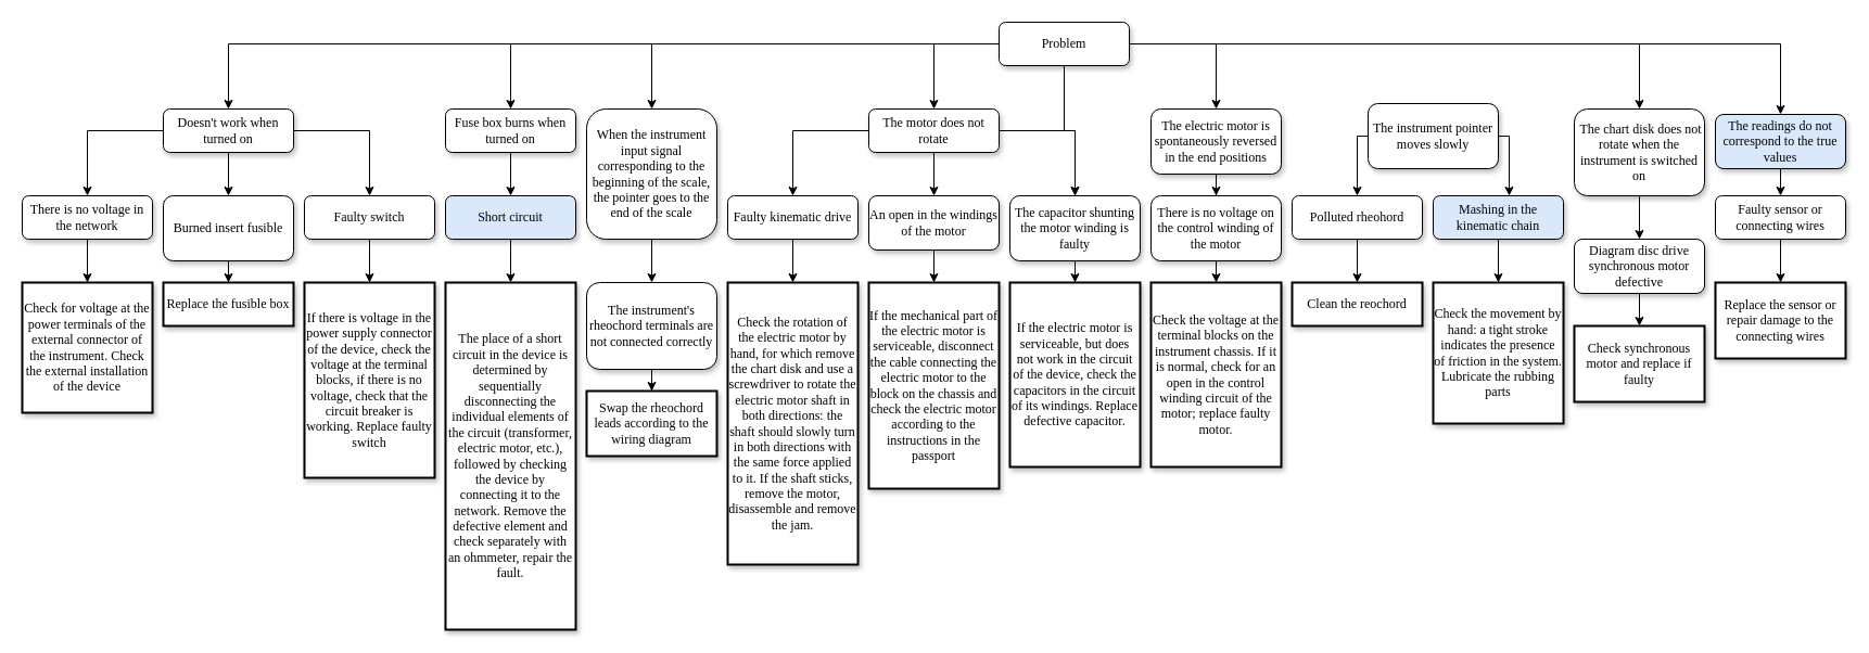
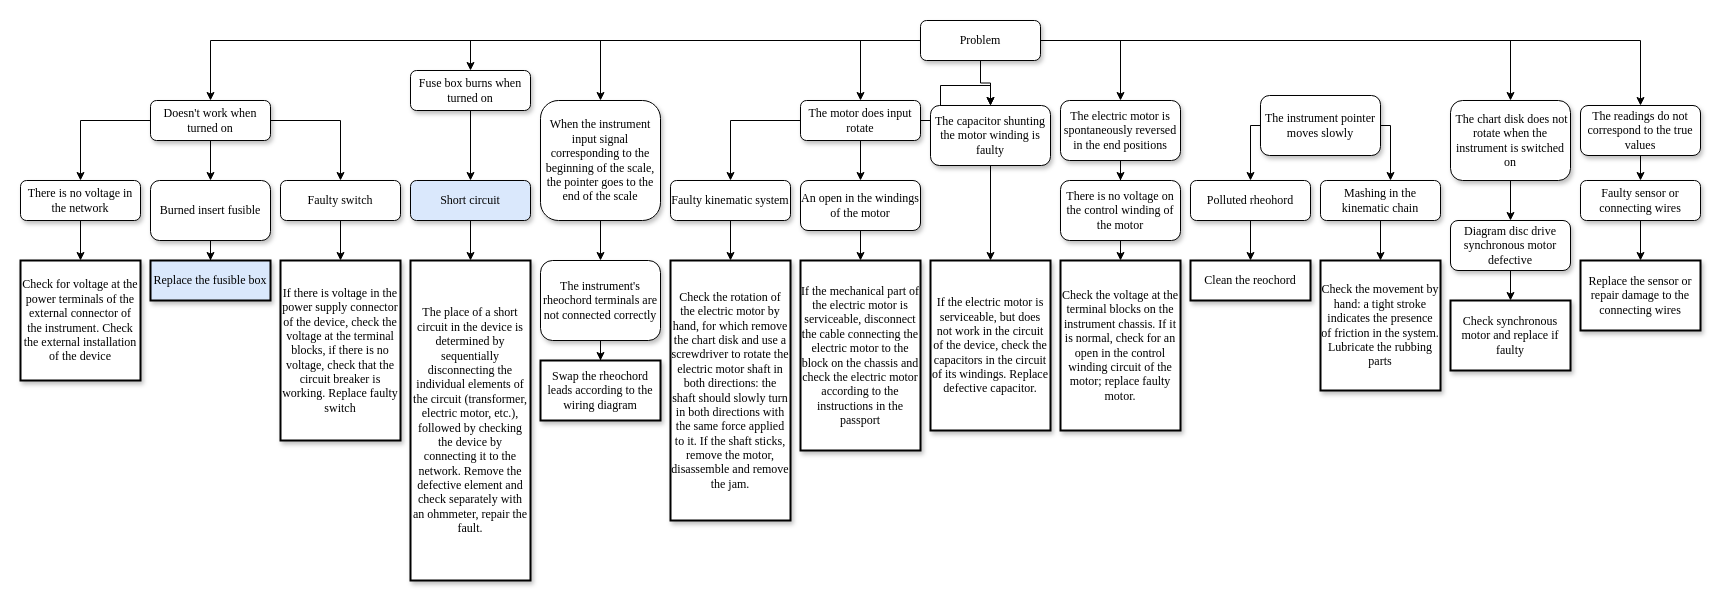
  <mxCell id="0" />
  <mxCell id="1" parent="0" />
  <mxCell id="2" value="" style="edgeStyle=orthogonalEdgeStyle;rounded=0;orthogonalLoop=1;jettySize=auto;html=1;entryX=0.5;entryY=0;entryDx=0;entryDy=0;" edge="1" parent="1" source="10" target="26"><mxGeometry relative="1" as="geometry"><mxPoint x="550" y="100" as="targetPoint" /></mxGeometry></mxCell>
  <mxCell id="3" value="" style="edgeStyle=orthogonalEdgeStyle;rounded=0;orthogonalLoop=1;jettySize=auto;html=1;" edge="1" parent="1" source="10" target="20"><mxGeometry relative="1" as="geometry"><Array as="points"><mxPoint x="470" y="40" /></Array></mxGeometry></mxCell>
  <mxCell id="4" value="" style="edgeStyle=orthogonalEdgeStyle;rounded=0;orthogonalLoop=1;jettySize=auto;html=1;entryX=0.5;entryY=0;entryDx=0;entryDy=0;" edge="1" parent="1" source="10" target="34"><mxGeometry relative="1" as="geometry"><mxPoint x="720" y="140" as="targetPoint" /><Array as="points"><mxPoint x="600" y="40" /></Array></mxGeometry></mxCell>
  <mxCell id="5" value="" style="edgeStyle=orthogonalEdgeStyle;rounded=0;orthogonalLoop=1;jettySize=auto;html=1;" edge="1" parent="1" source="10" target="14"><mxGeometry relative="1" as="geometry"><Array as="points"><mxPoint x="860" y="40" /></Array></mxGeometry></mxCell>
  <mxCell id="6" style="edgeStyle=orthogonalEdgeStyle;rounded=0;orthogonalLoop=1;jettySize=auto;html=1;entryX=0.5;entryY=0;entryDx=0;entryDy=0;" edge="1" parent="1" source="10" target="48"><mxGeometry relative="1" as="geometry"><Array as="points"><mxPoint x="1120" y="40" /></Array></mxGeometry></mxCell>
  <mxCell id="7" style="edgeStyle=orthogonalEdgeStyle;rounded=0;orthogonalLoop=1;jettySize=auto;html=1;" edge="1" parent="1" source="10" target="45"><mxGeometry relative="1" as="geometry" /></mxCell>
  <mxCell id="8" style="edgeStyle=orthogonalEdgeStyle;rounded=0;orthogonalLoop=1;jettySize=auto;html=1;entryX=0.5;entryY=0;entryDx=0;entryDy=0;" edge="1" parent="1" source="10" target="62"><mxGeometry relative="1" as="geometry" /></mxCell>
  <mxCell id="9" style="edgeStyle=orthogonalEdgeStyle;rounded=0;orthogonalLoop=1;jettySize=auto;html=1;exitX=1;exitY=0.5;exitDx=0;exitDy=0;entryX=0.5;entryY=0;entryDx=0;entryDy=0;" edge="1" parent="1" source="10" target="67"><mxGeometry relative="1" as="geometry" /></mxCell>
  <mxCell id="10" value="Problem" style="whiteSpace=wrap;html=1;rounded=1;shadow=1;labelBackgroundColor=none;strokeWidth=1;fontFamily=Verdana;fontSize=12;align=center;" parent="1" vertex="1"><mxGeometry x="920" width="120" height="40" as="geometry" y="20" /></mxCell>
  <mxCell id="11" value="" style="edgeStyle=orthogonalEdgeStyle;rounded=0;orthogonalLoop=1;jettySize=auto;html=1;" edge="1" parent="1" source="14" target="18"><mxGeometry relative="1" as="geometry"><Array as="points"><mxPoint x="730" y="120" /></Array></mxGeometry></mxCell>
  <mxCell id="12" value="" style="edgeStyle=orthogonalEdgeStyle;rounded=0;orthogonalLoop=1;jettySize=auto;html=1;" edge="1" parent="1" source="14" target="16"><mxGeometry relative="1" as="geometry"><Array as="points"><mxPoint x="900" y="120" /></Array></mxGeometry></mxCell>
  <mxCell id="13" style="edgeStyle=orthogonalEdgeStyle;rounded=0;orthogonalLoop=1;jettySize=auto;html=1;exitX=1;exitY=0.5;exitDx=0;exitDy=0;entryX=0.5;entryY=0;entryDx=0;entryDy=0;" edge="1" parent="1" source="14" target="45"><mxGeometry relative="1" as="geometry" /></mxCell>
- <mxCell id="14" value="The motor does not rotate" style="whiteSpace=wrap;html=1;rounded=1;shadow=1;labelBackgroundColor=none;strokeWidth=1;fontFamily=Verdana;fontSize=12;align=center;" vertex="1" parent="1"><mxGeometry x="800" y="100" width="120" height="40" as="geometry" /></mxCell>
+ <mxCell id="14" value="The motor does input rotate" style="whiteSpace=wrap;html=1;rounded=1;shadow=1;labelBackgroundColor=none;strokeWidth=1;fontFamily=Verdana;fontSize=12;align=center;" vertex="1" parent="1"><mxGeometry x="800" y="100" width="120" height="40" as="geometry" /></mxCell>
  <mxCell id="15" style="edgeStyle=orthogonalEdgeStyle;rounded=0;orthogonalLoop=1;jettySize=auto;html=1;entryX=0.5;entryY=0;entryDx=0;entryDy=0;" edge="1" parent="1" source="16" target="43"><mxGeometry relative="1" as="geometry" /></mxCell>
  <mxCell id="16" value="An open in the windings of the motor" style="whiteSpace=wrap;html=1;rounded=1;shadow=1;labelBackgroundColor=none;strokeWidth=1;fontFamily=Verdana;fontSize=12;align=center;" vertex="1" parent="1"><mxGeometry x="800" y="180" width="120" height="50" as="geometry" /></mxCell>
  <mxCell id="17" style="edgeStyle=orthogonalEdgeStyle;rounded=0;orthogonalLoop=1;jettySize=auto;html=1;entryX=0.5;entryY=0;entryDx=0;entryDy=0;" edge="1" parent="1" source="18" target="42"><mxGeometry relative="1" as="geometry" /></mxCell>
- <mxCell id="18" value="Faulty kinematic drive" style="whiteSpace=wrap;html=1;rounded=1;shadow=1;labelBackgroundColor=none;strokeWidth=1;fontFamily=Verdana;fontSize=12;align=center;" vertex="1" parent="1"><mxGeometry x="670" y="180" width="120" height="40" as="geometry" /></mxCell>
+ <mxCell id="18" value="Faulty kinematic system" style="whiteSpace=wrap;html=1;rounded=1;shadow=1;labelBackgroundColor=none;strokeWidth=1;fontFamily=Verdana;fontSize=12;align=center;" vertex="1" parent="1"><mxGeometry x="670" y="180" width="120" height="40" as="geometry" /></mxCell>
  <mxCell id="19" value="" style="edgeStyle=orthogonalEdgeStyle;rounded=0;orthogonalLoop=1;jettySize=auto;html=1;" edge="1" parent="1" source="20" target="22"><mxGeometry relative="1" as="geometry" /></mxCell>
- <mxCell id="20" value="Fuse box burns when turned on" style="whiteSpace=wrap;html=1;rounded=1;shadow=1;labelBackgroundColor=none;strokeWidth=1;fontFamily=Verdana;fontSize=12;align=center;" vertex="1" parent="1"><mxGeometry x="410" y="100" width="120" height="40" as="geometry" /></mxCell>
+ <mxCell id="20" value="Fuse box burns when turned on" style="whiteSpace=wrap;html=1;rounded=1;shadow=1;labelBackgroundColor=none;strokeWidth=1;fontFamily=Verdana;fontSize=12;align=center;" vertex="1" parent="1"><mxGeometry x="410" y="70" width="120" height="40" as="geometry" /></mxCell>
  <mxCell id="21" style="edgeStyle=orthogonalEdgeStyle;rounded=0;orthogonalLoop=1;jettySize=auto;html=1;entryX=0.5;entryY=0;entryDx=0;entryDy=0;" edge="1" parent="1" source="22" target="40"><mxGeometry relative="1" as="geometry" /></mxCell>
  <mxCell id="22" value="Short circuit" style="whiteSpace=wrap;html=1;rounded=1;shadow=1;labelBackgroundColor=none;strokeWidth=1;fontFamily=Verdana;fontSize=12;align=center;fillColor=#dae8fc;" vertex="1" parent="1"><mxGeometry x="410" y="180" width="120" height="40" as="geometry" /></mxCell>
  <mxCell id="23" value="" style="edgeStyle=orthogonalEdgeStyle;rounded=0;orthogonalLoop=1;jettySize=auto;html=1;" edge="1" parent="1" source="26" target="32"><mxGeometry relative="1" as="geometry"><Array as="points"><mxPoint x="80" y="120" /></Array></mxGeometry></mxCell>
  <mxCell id="24" value="" style="edgeStyle=orthogonalEdgeStyle;rounded=0;orthogonalLoop=1;jettySize=auto;html=1;exitX=0.25;exitY=1;exitDx=0;exitDy=0;" edge="1" parent="1" source="26" target="30"><mxGeometry relative="1" as="geometry"><mxPoint x="380" y="190" as="sourcePoint" /><Array as="points"><mxPoint x="210" y="140" /></Array></mxGeometry></mxCell>
  <mxCell id="25" value="" style="edgeStyle=orthogonalEdgeStyle;rounded=0;orthogonalLoop=1;jettySize=auto;html=1;" edge="1" parent="1" source="26" target="28"><mxGeometry relative="1" as="geometry" /></mxCell>
  <mxCell id="26" value="Doesn't work when turned on" style="whiteSpace=wrap;html=1;rounded=1;shadow=1;labelBackgroundColor=none;strokeWidth=1;fontFamily=Verdana;fontSize=12;align=center;" parent="1" vertex="1"><mxGeometry x="150" y="100" width="120" height="40" as="geometry" /></mxCell>
  <mxCell id="27" style="edgeStyle=orthogonalEdgeStyle;rounded=0;orthogonalLoop=1;jettySize=auto;html=1;entryX=0.5;entryY=0;entryDx=0;entryDy=0;" edge="1" parent="1" source="28" target="39"><mxGeometry relative="1" as="geometry" /></mxCell>
  <mxCell id="28" value="Faulty switch" style="whiteSpace=wrap;html=1;rounded=1;shadow=1;labelBackgroundColor=none;strokeWidth=1;fontFamily=Verdana;fontSize=12;align=center;" vertex="1" parent="1"><mxGeometry x="280" y="180" width="120" height="40" as="geometry" /></mxCell>
  <mxCell id="29" style="edgeStyle=orthogonalEdgeStyle;rounded=0;orthogonalLoop=1;jettySize=auto;html=1;" edge="1" parent="1" source="30" target="38"><mxGeometry relative="1" as="geometry" /></mxCell>
  <mxCell id="30" value="Burned insert fusible" style="whiteSpace=wrap;html=1;rounded=1;shadow=1;labelBackgroundColor=none;strokeWidth=1;fontFamily=Verdana;fontSize=12;align=center;" vertex="1" parent="1"><mxGeometry x="150" y="180" width="120" height="60" as="geometry" /></mxCell>
  <mxCell id="31" value="" style="edgeStyle=orthogonalEdgeStyle;rounded=0;orthogonalLoop=1;jettySize=auto;html=1;" edge="1" parent="1" source="32" target="37"><mxGeometry relative="1" as="geometry" /></mxCell>
  <mxCell id="32" value="There is no voltage in the network" style="whiteSpace=wrap;html=1;rounded=1;shadow=1;labelBackgroundColor=none;strokeWidth=1;fontFamily=Verdana;fontSize=12;align=center;" vertex="1" parent="1"><mxGeometry y="180" width="120" height="40" as="geometry" x="20" /></mxCell>
  <mxCell id="33" value="" style="edgeStyle=orthogonalEdgeStyle;rounded=0;orthogonalLoop=1;jettySize=auto;html=1;" edge="1" parent="1" source="34" target="36"><mxGeometry relative="1" as="geometry" /></mxCell>
  <mxCell id="34" value="When the instrument input signal corresponding to the beginning of the scale, the pointer goes to the end of the scale" style="whiteSpace=wrap;html=1;rounded=1;shadow=1;labelBackgroundColor=none;strokeWidth=1;fontFamily=Verdana;fontSize=12;align=center;" parent="1" vertex="1"><mxGeometry x="540" y="100" width="120" height="120" as="geometry" /></mxCell>
  <mxCell id="35" style="edgeStyle=orthogonalEdgeStyle;rounded=0;orthogonalLoop=1;jettySize=auto;html=1;exitX=0.5;exitY=1;exitDx=0;exitDy=0;" edge="1" parent="1" source="36" target="41"><mxGeometry relative="1" as="geometry" /></mxCell>
  <mxCell id="36" value="The instrument's rheochord terminals are not connected correctly" style="whiteSpace=wrap;html=1;rounded=1;shadow=1;labelBackgroundColor=none;strokeWidth=1;fontFamily=Verdana;fontSize=12;align=center;" vertex="1" parent="1"><mxGeometry x="540" y="260" width="120" height="80" as="geometry" /></mxCell>
  <mxCell id="37" value="Check for voltage at the power terminals of the external connector of the instrument. Check the external installation of the device" style="whiteSpace=wrap;html=1;rounded=0;shadow=1;labelBackgroundColor=none;strokeWidth=2;fontFamily=Verdana;fontSize=12;align=center;" parent="1" vertex="1"><mxGeometry y="260" width="120" height="120" as="geometry" x="20" /></mxCell>
- <mxCell id="38" value="Replace the fusible box" style="whiteSpace=wrap;html=1;rounded=0;shadow=1;labelBackgroundColor=none;strokeWidth=2;fontFamily=Verdana;fontSize=12;align=center;" vertex="1" parent="1"><mxGeometry x="150" y="260" width="120" height="40" as="geometry" /></mxCell>
+ <mxCell id="38" value="Replace the fusible box" style="whiteSpace=wrap;html=1;rounded=0;shadow=1;labelBackgroundColor=none;strokeWidth=2;fontFamily=Verdana;fontSize=12;align=center;fillColor=#dae8fc;" vertex="1" parent="1"><mxGeometry x="150" y="260" width="120" height="40" as="geometry" /></mxCell>
  <mxCell id="39" value="If there is voltage in the power supply connector of the device, check the voltage at the terminal blocks, if there is no voltage, check that the circuit breaker is working. Replace faulty switch" style="whiteSpace=wrap;html=1;rounded=0;shadow=1;labelBackgroundColor=none;strokeWidth=2;fontFamily=Verdana;fontSize=12;align=center;" vertex="1" parent="1"><mxGeometry x="280" y="260" width="120" height="180" as="geometry" /></mxCell>
  <mxCell id="40" value="The place of a short circuit in the device is determined by sequentially disconnecting the individual elements of the circuit (transformer, electric motor, etc.), followed by checking the device by connecting it to the network. Remove the defective element and check separately with an ohmmeter, repair the fault." style="whiteSpace=wrap;html=1;rounded=0;shadow=1;labelBackgroundColor=none;strokeWidth=2;fontFamily=Verdana;fontSize=12;align=center;" vertex="1" parent="1"><mxGeometry x="410" y="260" width="120" height="320" as="geometry" /></mxCell>
  <mxCell id="41" value="Swap the rheochord leads according to the wiring diagram" style="whiteSpace=wrap;html=1;rounded=0;shadow=1;labelBackgroundColor=none;strokeWidth=2;fontFamily=Verdana;fontSize=12;align=center;" vertex="1" parent="1"><mxGeometry x="540" y="360" width="120" height="60" as="geometry" /></mxCell>
  <mxCell id="42" value="Check the rotation of the electric motor by hand, for which remove the chart disk and use a screwdriver to rotate the electric motor shaft in both directions: the shaft should slowly turn in both directions with the same force applied to it. If the shaft sticks, remove the motor, disassemble and remove the jam." style="whiteSpace=wrap;html=1;rounded=0;shadow=1;labelBackgroundColor=none;strokeWidth=2;fontFamily=Verdana;fontSize=12;align=center;" vertex="1" parent="1"><mxGeometry x="670" y="260" width="120" height="260" as="geometry" /></mxCell>
  <mxCell id="43" value="If the mechanical part of the electric motor is serviceable, disconnect the cable connecting the electric motor to the block on the chassis and check the electric motor according to the instructions in the passport" style="whiteSpace=wrap;html=1;rounded=0;shadow=1;labelBackgroundColor=none;strokeWidth=2;fontFamily=Verdana;fontSize=12;align=center;" vertex="1" parent="1"><mxGeometry x="800" y="260" width="120" height="190" as="geometry" /></mxCell>
  <mxCell id="44" style="edgeStyle=orthogonalEdgeStyle;rounded=0;orthogonalLoop=1;jettySize=auto;html=1;entryX=0.5;entryY=0;entryDx=0;entryDy=0;" edge="1" parent="1" source="45" target="46"><mxGeometry relative="1" as="geometry" /></mxCell>
- <mxCell id="45" value="The capacitor shunting the motor winding is faulty" style="whiteSpace=wrap;html=1;rounded=1;shadow=1;labelBackgroundColor=none;strokeWidth=1;fontFamily=Verdana;fontSize=12;align=center;" vertex="1" parent="1"><mxGeometry x="930" y="180" width="120" height="60" as="geometry" /></mxCell>
+ <mxCell id="45" value="The capacitor shunting the motor winding is faulty" style="whiteSpace=wrap;html=1;rounded=1;shadow=1;labelBackgroundColor=none;strokeWidth=1;fontFamily=Verdana;fontSize=12;align=center;" vertex="1" parent="1"><mxGeometry x="930" y="105" width="120" height="60" as="geometry" /></mxCell>
  <mxCell id="46" value="If the electric motor is serviceable, but does not work in the circuit of the device, check the capacitors in the circuit of its windings. Replace defective capacitor." style="whiteSpace=wrap;html=1;rounded=0;shadow=1;labelBackgroundColor=none;strokeWidth=2;fontFamily=Verdana;fontSize=12;align=center;" vertex="1" parent="1"><mxGeometry x="930" y="260" width="120" height="170" as="geometry" /></mxCell>
  <mxCell id="47" value="" style="edgeStyle=orthogonalEdgeStyle;rounded=0;orthogonalLoop=1;jettySize=auto;html=1;" edge="1" parent="1" source="48" target="50"><mxGeometry relative="1" as="geometry" /></mxCell>
  <mxCell id="48" value="The electric motor is spontaneously reversed in the end positions" style="whiteSpace=wrap;html=1;rounded=1;shadow=1;labelBackgroundColor=none;strokeWidth=1;fontFamily=Verdana;fontSize=12;align=center;" vertex="1" parent="1"><mxGeometry x="1060" y="100" width="120" height="60" as="geometry" /></mxCell>
  <mxCell id="49" style="edgeStyle=orthogonalEdgeStyle;rounded=0;orthogonalLoop=1;jettySize=auto;html=1;exitX=0.5;exitY=1;exitDx=0;exitDy=0;entryX=0.5;entryY=0;entryDx=0;entryDy=0;" edge="1" parent="1" source="50" target="51"><mxGeometry relative="1" as="geometry" /></mxCell>
  <mxCell id="50" value="There is no voltage on the control winding of the motor" style="whiteSpace=wrap;html=1;rounded=1;shadow=1;labelBackgroundColor=none;strokeWidth=1;fontFamily=Verdana;fontSize=12;align=center;" vertex="1" parent="1"><mxGeometry x="1060" y="180" width="120" height="60" as="geometry" /></mxCell>
  <mxCell id="51" value="Check the voltage at the terminal blocks on the instrument chassis. If it is normal, check for an open in the control winding circuit of the motor; replace faulty motor." style="whiteSpace=wrap;html=1;rounded=0;shadow=1;labelBackgroundColor=none;strokeWidth=2;fontFamily=Verdana;fontSize=12;align=center;" vertex="1" parent="1"><mxGeometry x="1060" y="260" width="120" height="170" as="geometry" /></mxCell>
  <mxCell id="52" value="" style="edgeStyle=orthogonalEdgeStyle;rounded=0;orthogonalLoop=1;jettySize=auto;html=1;" edge="1" parent="1" source="54" target="56"><mxGeometry relative="1" as="geometry"><Array as="points"><mxPoint x="1250" y="125" /></Array></mxGeometry></mxCell>
  <mxCell id="53" style="edgeStyle=orthogonalEdgeStyle;rounded=0;orthogonalLoop=1;jettySize=auto;html=1;exitX=1;exitY=0.5;exitDx=0;exitDy=0;" edge="1" parent="1" source="54" target="58"><mxGeometry relative="1" as="geometry"><Array as="points"><mxPoint x="1390" y="125" /></Array></mxGeometry></mxCell>
  <mxCell id="54" value="The instrument pointer moves slowly" style="whiteSpace=wrap;html=1;rounded=1;shadow=1;labelBackgroundColor=none;strokeWidth=1;fontFamily=Verdana;fontSize=12;align=center;" vertex="1" parent="1"><mxGeometry x="1260" y="95" width="120" height="60" as="geometry" /></mxCell>
  <mxCell id="55" style="edgeStyle=orthogonalEdgeStyle;rounded=0;orthogonalLoop=1;jettySize=auto;html=1;" edge="1" parent="1" source="56" target="59"><mxGeometry relative="1" as="geometry" /></mxCell>
  <mxCell id="56" value="Polluted rheohord" style="whiteSpace=wrap;html=1;rounded=1;shadow=1;labelBackgroundColor=none;strokeWidth=1;fontFamily=Verdana;fontSize=12;align=center;" vertex="1" parent="1"><mxGeometry x="1190" y="180" width="120" height="40" as="geometry" /></mxCell>
  <mxCell id="57" style="edgeStyle=orthogonalEdgeStyle;rounded=0;orthogonalLoop=1;jettySize=auto;html=1;entryX=0.5;entryY=0;entryDx=0;entryDy=0;" edge="1" parent="1" source="58" target="60"><mxGeometry relative="1" as="geometry" /></mxCell>
- <mxCell id="58" value="Mashing in the kinematic chain" style="whiteSpace=wrap;html=1;rounded=1;shadow=1;labelBackgroundColor=none;strokeWidth=1;fontFamily=Verdana;fontSize=12;align=center;fillColor=#dae8fc;" vertex="1" parent="1"><mxGeometry x="1320" y="180" width="120" height="40" as="geometry" /></mxCell>
+ <mxCell id="58" value="Mashing in the kinematic chain" style="whiteSpace=wrap;html=1;rounded=1;shadow=1;labelBackgroundColor=none;strokeWidth=1;fontFamily=Verdana;fontSize=12;align=center;" vertex="1" parent="1"><mxGeometry x="1320" y="180" width="120" height="40" as="geometry" /></mxCell>
  <mxCell id="59" value="Clean the reochord" style="whiteSpace=wrap;html=1;rounded=0;shadow=1;labelBackgroundColor=none;strokeWidth=2;fontFamily=Verdana;fontSize=12;align=center;" vertex="1" parent="1"><mxGeometry x="1190" y="260" width="120" height="40" as="geometry" /></mxCell>
  <mxCell id="60" value="Check the movement by hand: a tight stroke indicates the presence of friction in the system. Lubricate the rubbing parts" style="whiteSpace=wrap;html=1;rounded=0;shadow=1;labelBackgroundColor=none;strokeWidth=2;fontFamily=Verdana;fontSize=12;align=center;" vertex="1" parent="1"><mxGeometry x="1320" y="260" width="120" height="130" as="geometry" /></mxCell>
  <mxCell id="61" style="edgeStyle=orthogonalEdgeStyle;rounded=0;orthogonalLoop=1;jettySize=auto;html=1;exitX=0.5;exitY=1;exitDx=0;exitDy=0;entryX=0.5;entryY=0;entryDx=0;entryDy=0;" edge="1" parent="1" source="62" target="64"><mxGeometry relative="1" as="geometry" /></mxCell>
  <mxCell id="62" value="&amp;nbsp;The chart disk does not rotate when the instrument is switched on" style="whiteSpace=wrap;html=1;rounded=1;shadow=1;labelBackgroundColor=none;strokeWidth=1;fontFamily=Verdana;fontSize=12;align=center;" vertex="1" parent="1"><mxGeometry x="1450" y="100" width="120" height="80" as="geometry" /></mxCell>
  <mxCell id="63" style="edgeStyle=orthogonalEdgeStyle;rounded=0;orthogonalLoop=1;jettySize=auto;html=1;entryX=0.5;entryY=0;entryDx=0;entryDy=0;" edge="1" parent="1" source="64" target="65"><mxGeometry relative="1" as="geometry" /></mxCell>
  <mxCell id="64" value="Diagram disc drive synchronous motor defective" style="whiteSpace=wrap;html=1;rounded=1;shadow=1;labelBackgroundColor=none;strokeWidth=1;fontFamily=Verdana;fontSize=12;align=center;" vertex="1" parent="1"><mxGeometry x="1450" y="220" width="120" height="50" as="geometry" /></mxCell>
  <mxCell id="65" value="Check synchronous motor and replace if faulty" style="whiteSpace=wrap;html=1;rounded=0;shadow=1;labelBackgroundColor=none;strokeWidth=2;fontFamily=Verdana;fontSize=12;align=center;" vertex="1" parent="1"><mxGeometry x="1450" y="300" width="120" height="70" as="geometry" /></mxCell>
  <mxCell id="66" style="edgeStyle=orthogonalEdgeStyle;rounded=0;orthogonalLoop=1;jettySize=auto;html=1;entryX=0.5;entryY=0;entryDx=0;entryDy=0;" edge="1" parent="1" source="67" target="69"><mxGeometry relative="1" as="geometry" /></mxCell>
- <mxCell id="67" value="The readings do not correspond to the true values" style="whiteSpace=wrap;html=1;rounded=1;shadow=1;labelBackgroundColor=none;strokeWidth=1;fontFamily=Verdana;fontSize=12;align=center;fillColor=#dae8fc;" vertex="1" parent="1"><mxGeometry x="1580" y="105" width="120" height="50" as="geometry" /></mxCell>
+ <mxCell id="67" value="The readings do not correspond to the true values" style="whiteSpace=wrap;html=1;rounded=1;shadow=1;labelBackgroundColor=none;strokeWidth=1;fontFamily=Verdana;fontSize=12;align=center;" vertex="1" parent="1"><mxGeometry x="1580" y="105" width="120" height="50" as="geometry" /></mxCell>
  <mxCell id="68" style="edgeStyle=orthogonalEdgeStyle;rounded=0;orthogonalLoop=1;jettySize=auto;html=1;entryX=0.5;entryY=0;entryDx=0;entryDy=0;" edge="1" parent="1" source="69" target="70"><mxGeometry relative="1" as="geometry" /></mxCell>
  <mxCell id="69" value="Faulty sensor or connecting wires" style="whiteSpace=wrap;html=1;rounded=1;shadow=1;labelBackgroundColor=none;strokeWidth=1;fontFamily=Verdana;fontSize=12;align=center;" vertex="1" parent="1"><mxGeometry x="1580" y="180" width="120" height="40" as="geometry" /></mxCell>
  <mxCell id="70" value="Replace the sensor or repair damage to the connecting wires" style="whiteSpace=wrap;html=1;rounded=0;shadow=1;labelBackgroundColor=none;strokeWidth=2;fontFamily=Verdana;fontSize=12;align=center;" vertex="1" parent="1"><mxGeometry x="1580" y="260" width="120" height="70" as="geometry" /></mxCell>
